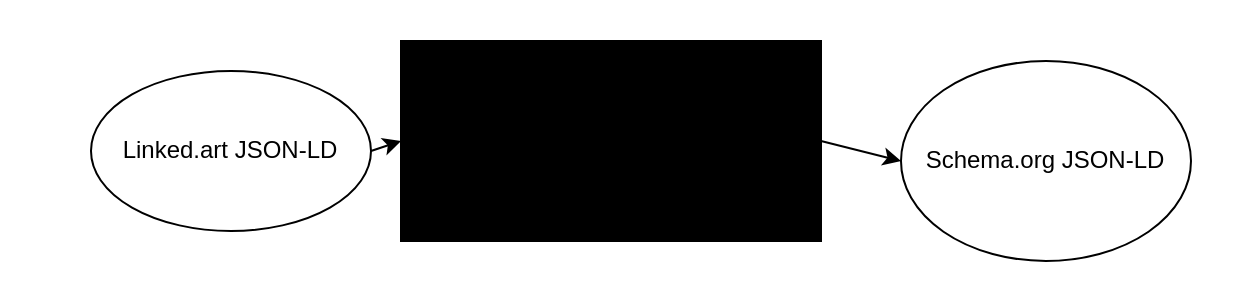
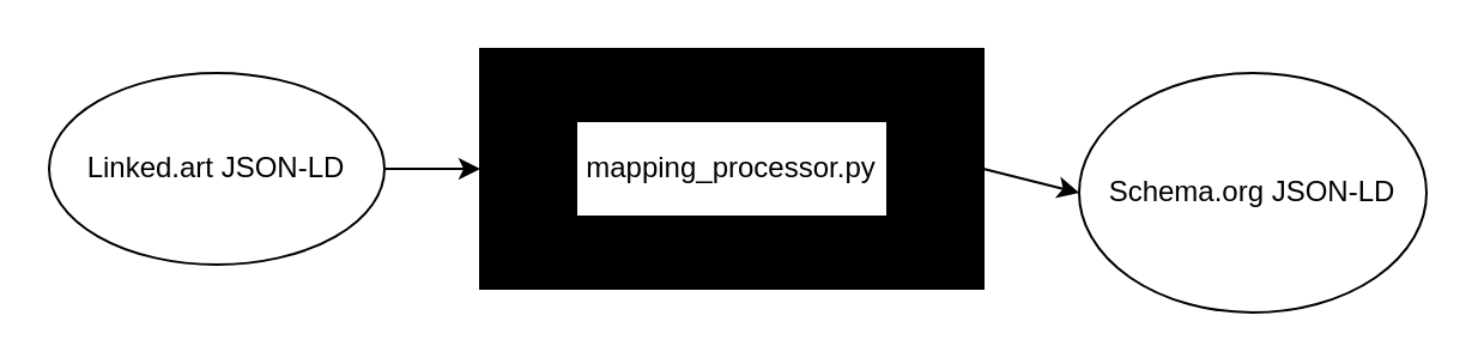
  <mxCell id="0" />
  <mxCell id="1" parent="0" />
- <mxCell id="2" value="Linked.art JSON-LD" style="ellipse;whiteSpace=wrap;html=1;" vertex="1" parent="1"><mxGeometry x="45" y="35" width="140" height="80" as="geometry" /></mxCell>
+ <mxCell id="2" value="Linked.art JSON-LD" style="ellipse;whiteSpace=wrap;html=1;" vertex="1" parent="1"><mxGeometry x="20" y="30" width="140" height="80" as="geometry" /></mxCell>
  <mxCell id="3" value="Schema.org JSON-LD" style="ellipse;whiteSpace=wrap;html=1;" vertex="1" parent="1"><mxGeometry x="450" y="30" width="145" height="100" as="geometry" /></mxCell>
  <mxCell id="4" value="" style="rounded=0;whiteSpace=wrap;html=1;fillColor=#000000;" vertex="1" parent="1"><mxGeometry x="200" y="20" width="210" height="100" as="geometry" /></mxCell>
  <mxCell id="5" value="" style="endArrow=classic;html=1;exitX=1;exitY=0.5;exitDx=0;exitDy=0;entryX=0;entryY=0.5;entryDx=0;entryDy=0;" edge="1" parent="1" source="2" target="4"><mxGeometry width="50" height="50" relative="1" as="geometry"><mxPoint x="410" y="90" as="sourcePoint" /><mxPoint x="460" y="40" as="targetPoint" /></mxGeometry></mxCell>
  <mxCell id="6" value="" style="endArrow=classic;html=1;exitX=1;exitY=0.5;exitDx=0;exitDy=0;entryX=0;entryY=0.5;entryDx=0;entryDy=0;" edge="1" parent="1" source="4" target="3"><mxGeometry width="50" height="50" relative="1" as="geometry"><mxPoint x="410" y="90" as="sourcePoint" /><mxPoint x="460" y="40" as="targetPoint" /></mxGeometry></mxCell>
+ <mxCell id="7" value="mapping_processor.py" style="rounded=0;whiteSpace=wrap;html=1;fillColor=#FFFFFF;" vertex="1" parent="1"><mxGeometry x="240" y="50" width="130" height="40" as="geometry" /></mxCell>
